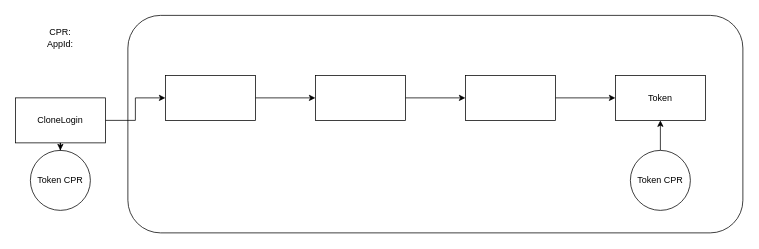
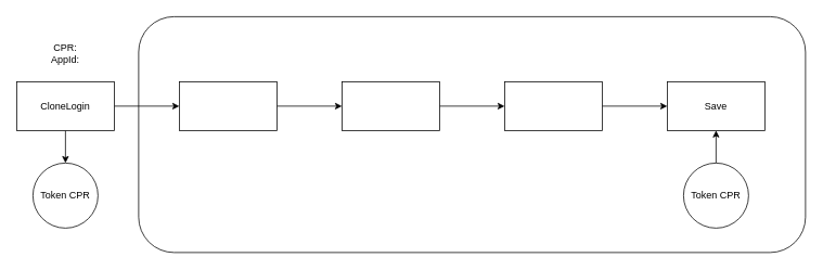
  <mxCell id="0" />
  <mxCell id="1" parent="0" />
  <mxCell id="2" value="" style="rounded=1;whiteSpace=wrap;html=1;" vertex="1" parent="1"><mxGeometry x="170" y="20" width="820" height="290" as="geometry" /></mxCell>
  <mxCell id="3" value="" style="edgeStyle=orthogonalEdgeStyle;rounded=0;orthogonalLoop=1;jettySize=auto;html=1;" edge="1" parent="1" source="5" target="8"><mxGeometry relative="1" as="geometry" /></mxCell>
  <mxCell id="4" value="" style="edgeStyle=orthogonalEdgeStyle;rounded=0;orthogonalLoop=1;jettySize=auto;html=1;" edge="1" parent="1" source="5" target="14"><mxGeometry relative="1" as="geometry" /></mxCell>
- <mxCell id="5" value="CloneLogin" style="rounded=0;whiteSpace=wrap;html=1;" vertex="1" parent="1"><mxGeometry x="20" y="130" width="120" height="60" as="geometry" /></mxCell>
- <mxCell id="6" value="CPR:&lt;br&gt;AppId:" style="text;html=1;strokeColor=none;fillColor=none;align=center;verticalAlign=middle;whiteSpace=wrap;rounded=0;" vertex="1" parent="1"><mxGeometry x="50" y="35" width="60" height="30" as="geometry" /></mxCell>
+ <mxCell id="5" value="CloneLogin" style="rounded=0;whiteSpace=wrap;html=1;" vertex="1" parent="1"><mxGeometry x="20" y="100" width="120" height="60" as="geometry" /></mxCell>
+ <mxCell id="6" value="CPR:&lt;br&gt;AppId:" style="text;html=1;strokeColor=none;fillColor=none;align=center;verticalAlign=middle;whiteSpace=wrap;rounded=0;" vertex="1" parent="1"><mxGeometry x="50" y="50" width="60" height="30" as="geometry" /></mxCell>
  <mxCell id="7" value="" style="edgeStyle=orthogonalEdgeStyle;rounded=0;orthogonalLoop=1;jettySize=auto;html=1;" edge="1" parent="1" source="8" target="10"><mxGeometry relative="1" as="geometry" /></mxCell>
  <mxCell id="8" value="" style="rounded=0;whiteSpace=wrap;html=1;" vertex="1" parent="1"><mxGeometry x="220" y="100" width="120" height="60" as="geometry" /></mxCell>
  <mxCell id="9" value="" style="edgeStyle=orthogonalEdgeStyle;rounded=0;orthogonalLoop=1;jettySize=auto;html=1;" edge="1" parent="1" source="10" target="12"><mxGeometry relative="1" as="geometry" /></mxCell>
  <mxCell id="10" value="" style="rounded=0;whiteSpace=wrap;html=1;" vertex="1" parent="1"><mxGeometry x="420" y="100" width="120" height="60" as="geometry" /></mxCell>
  <mxCell id="11" value="" style="edgeStyle=orthogonalEdgeStyle;rounded=0;orthogonalLoop=1;jettySize=auto;html=1;" edge="1" parent="1" source="12" target="13"><mxGeometry relative="1" as="geometry" /></mxCell>
  <mxCell id="12" value="" style="rounded=0;whiteSpace=wrap;html=1;" vertex="1" parent="1"><mxGeometry x="620" y="100" width="120" height="60" as="geometry" /></mxCell>
- <mxCell id="13" value="Token" style="rounded=0;whiteSpace=wrap;html=1;" vertex="1" parent="1"><mxGeometry x="820" y="100" width="120" height="60" as="geometry" /></mxCell>
+ <mxCell id="13" value="Save" style="rounded=0;whiteSpace=wrap;html=1;" vertex="1" parent="1"><mxGeometry x="820" y="100" width="120" height="60" as="geometry" /></mxCell>
  <mxCell id="14" value="Token CPR" style="ellipse;whiteSpace=wrap;html=1;aspect=fixed;" vertex="1" parent="1"><mxGeometry x="40" y="200" width="80" height="80" as="geometry" /></mxCell>
  <mxCell id="15" value="" style="edgeStyle=orthogonalEdgeStyle;rounded=0;orthogonalLoop=1;jettySize=auto;html=1;" edge="1" parent="1" source="16" target="13"><mxGeometry relative="1" as="geometry" /></mxCell>
  <mxCell id="16" value="Token CPR" style="ellipse;whiteSpace=wrap;html=1;aspect=fixed;" vertex="1" parent="1"><mxGeometry x="840" y="200" width="80" height="80" as="geometry" /></mxCell>
